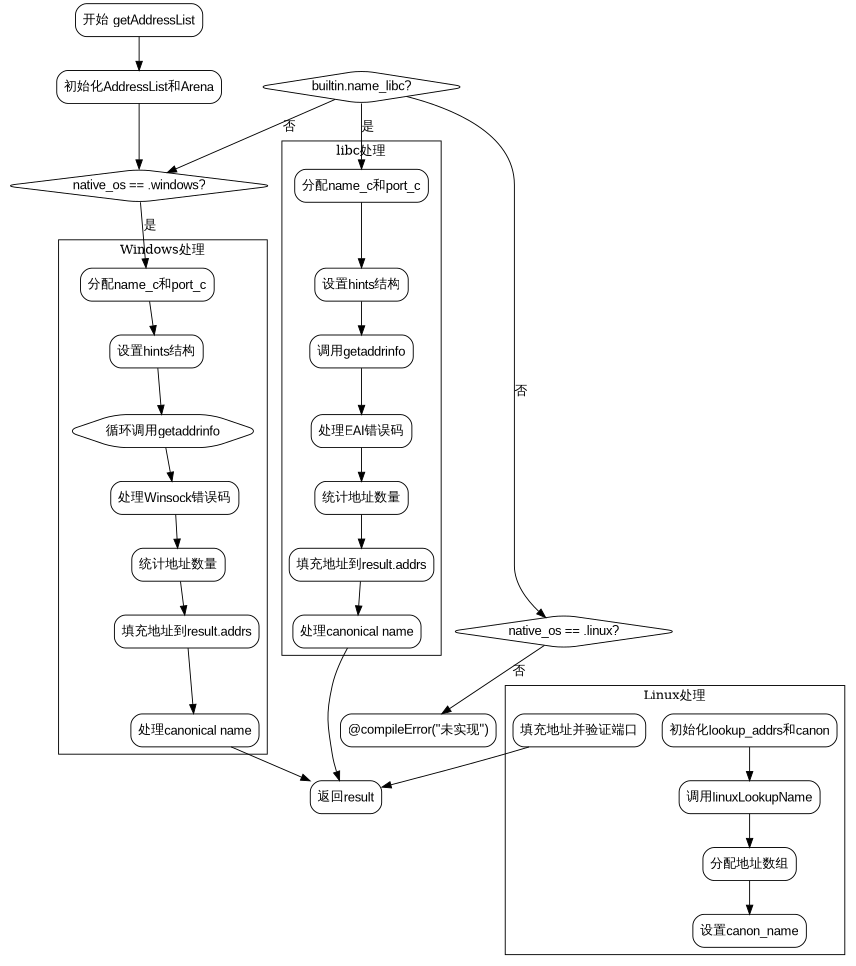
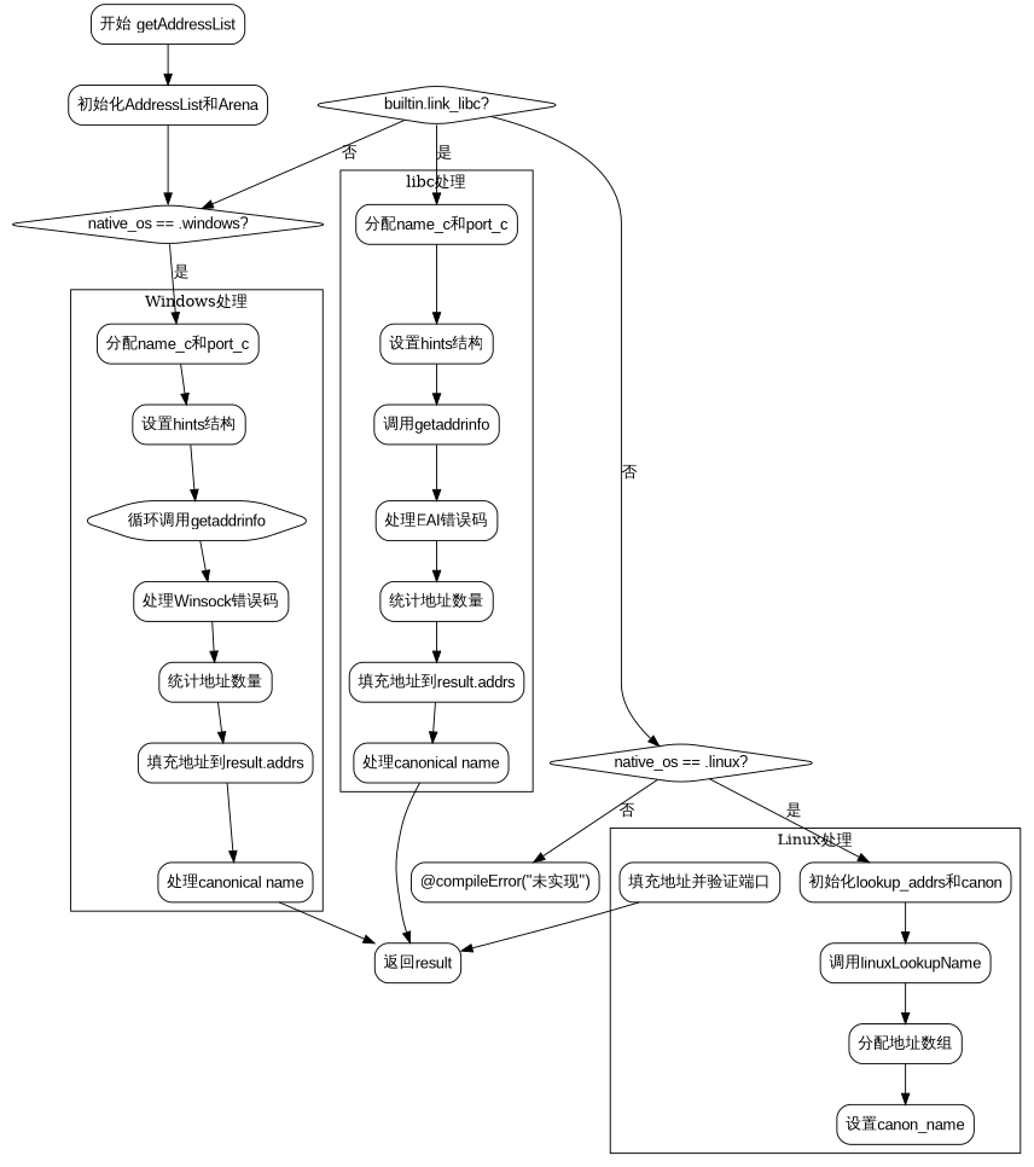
  digraph {
    node [fontname=Arial shape=rectangle style=rounded]
    edge [fontname=Arial]
    n1 [label="分配name_c和port_c"]
    n2 [label="设置hints结构"]
    n3 [label="循环调用getaddrinfo" shape=hexagon]
    n4 [label="处理Winsock错误码"]
    n5 [label="统计地址数量"]
    n6 [label="填充地址到result.addrs"]
    n7 [label="处理canonical name"]
    n8 [label="分配name_c和port_c"]
    n9 [label="设置hints结构"]
    n10 [label="调用getaddrinfo"]
    n11 [label="处理EAI错误码"]
    n12 [label="统计地址数量"]
    n13 [label="填充地址到result.addrs"]
    n14 [label="处理canonical name"]
    n15 [label="初始化lookup_addrs和canon"]
    n16 [label="调用linuxLookupName"]
    n17 [label="分配地址数组"]
    n18 [label="设置canon_name"]
    n19 [label="填充地址并验证端口"]
    n20 [label="返回result"]
    n21 [label="开始 getAddressList"]
    n22 [label="初始化AddressList和Arena"]
    n23 [label="native_os == .windows?" shape=diamond]
-   n24 [label="builtin.name_libc?" shape=diamond]
+   n24 [label="builtin.link_libc?" shape=diamond]
    n25 [label="native_os == .linux?" shape=diamond]
    n26 [label="@compileError(\"未实现\")" shape=box]
    subgraph cluster_1 {
      label="Windows处理"
      n1
      n2
      n3
      n4
      n5
      n6
      n7
    }
    subgraph cluster_2 {
      label="libc处理"
      n8
      n9
      n10
      n11
      n12
      n13
      n14
    }
    subgraph cluster_3 {
      label="Linux处理"
      n15
      n16
      n17
      n18
      n19
    }
    n1 -> n2
    n2 -> n3
    n3 -> n4
    n4 -> n5
    n5 -> n6
    n6 -> n7
    n7 -> n20
    n8 -> n9
    n9 -> n10
    n10 -> n11
    n11 -> n12
    n12 -> n13
    n13 -> n14
    n14 -> n20
    n15 -> n16
    n16 -> n17
    n17 -> n18
    n19 -> n20
    n21 -> n22
    n22 -> n23
    n23 -> n1 [label="是"]
    n24 -> n8 [label="是"]
    n24 -> n23 [label="否"]
    n24 -> n25 [label="否"]
+   n25 -> n15 [label="是"]
    n25 -> n26 [label="否"]
    n26 -> n20 [style=invis]
  }
